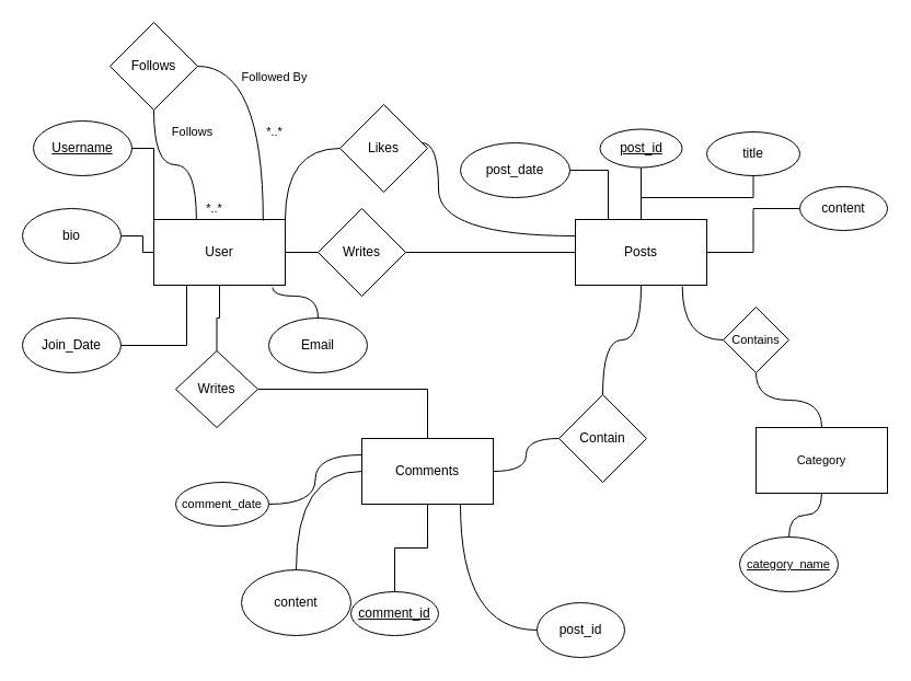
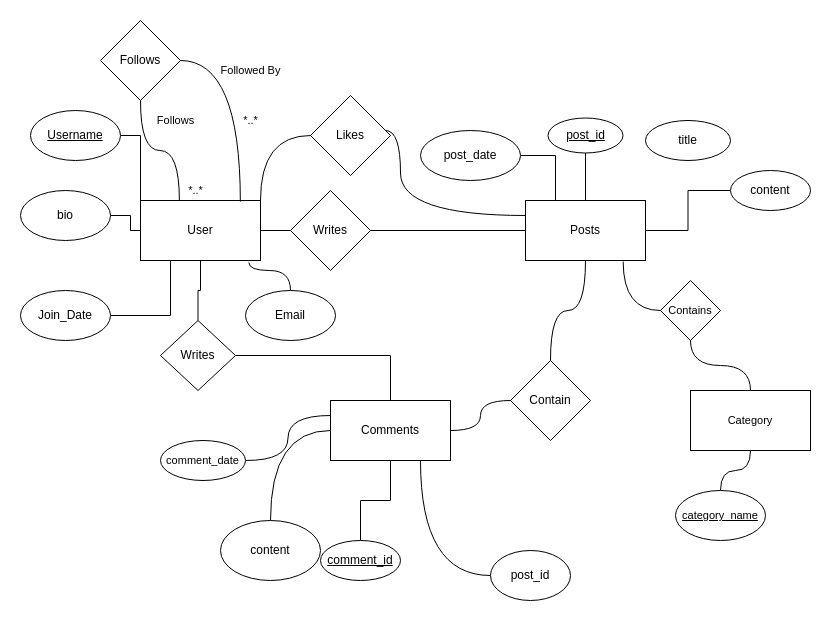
  <mxCell id="0" />
  <mxCell id="1" parent="0" />
  <mxCell id="2" style="edgeStyle=orthogonalEdgeStyle;rounded=0;orthogonalLoop=1;jettySize=auto;html=1;entryX=0;entryY=0.5;entryDx=0;entryDy=0;endArrow=none;endFill=0;" edge="1" parent="1" source="4" target="14"><mxGeometry relative="1" as="geometry" /></mxCell>
  <mxCell id="3" value="" style="edgeStyle=orthogonalEdgeStyle;shape=connector;curved=1;rounded=1;orthogonalLoop=1;jettySize=auto;html=1;labelBackgroundColor=default;fontFamily=Helvetica;fontSize=11;fontColor=default;endArrow=none;endFill=0;strokeColor=default;exitX=0.324;exitY=0.002;exitDx=0;exitDy=0;exitPerimeter=0;" edge="1" parent="1" source="4" target="49"><mxGeometry relative="1" as="geometry" /></mxCell>
  <mxCell id="4" value="User" style="rounded=0;whiteSpace=wrap;html=1;" vertex="1" parent="1"><mxGeometry x="140" y="200" width="120" height="60" as="geometry" /></mxCell>
  <mxCell id="5" style="edgeStyle=orthogonalEdgeStyle;rounded=0;orthogonalLoop=1;jettySize=auto;html=1;entryX=0;entryY=0;entryDx=0;entryDy=0;endArrow=none;endFill=0;" edge="1" parent="1" source="6" target="4"><mxGeometry relative="1" as="geometry" /></mxCell>
  <mxCell id="6" value="&lt;u&gt;Username&lt;/u&gt;" style="ellipse;whiteSpace=wrap;html=1;" vertex="1" parent="1"><mxGeometry x="30" y="110" width="90" height="50" as="geometry" /></mxCell>
  <mxCell id="7" style="edgeStyle=orthogonalEdgeStyle;shape=connector;curved=1;rounded=1;orthogonalLoop=1;jettySize=auto;html=1;entryX=0.903;entryY=1.034;entryDx=0;entryDy=0;entryPerimeter=0;labelBackgroundColor=default;fontFamily=Helvetica;fontSize=11;fontColor=default;endArrow=none;endFill=0;strokeColor=default;" edge="1" parent="1" source="8" target="4"><mxGeometry relative="1" as="geometry" /></mxCell>
  <mxCell id="8" value="Email" style="ellipse;whiteSpace=wrap;html=1;" vertex="1" parent="1"><mxGeometry x="245" y="290" width="90" height="50" as="geometry" /></mxCell>
  <mxCell id="9" style="edgeStyle=orthogonalEdgeStyle;rounded=0;orthogonalLoop=1;jettySize=auto;html=1;entryX=0.25;entryY=1;entryDx=0;entryDy=0;endArrow=none;endFill=0;" edge="1" parent="1" source="10" target="4"><mxGeometry relative="1" as="geometry" /></mxCell>
  <mxCell id="10" value="Join_Date" style="ellipse;whiteSpace=wrap;html=1;" vertex="1" parent="1"><mxGeometry x="20" y="290" width="90" height="50" as="geometry" /></mxCell>
  <mxCell id="11" style="edgeStyle=orthogonalEdgeStyle;rounded=0;orthogonalLoop=1;jettySize=auto;html=1;entryX=0;entryY=0.5;entryDx=0;entryDy=0;endArrow=none;endFill=0;" edge="1" parent="1" source="12" target="4"><mxGeometry relative="1" as="geometry" /></mxCell>
  <mxCell id="12" value="bio" style="ellipse;whiteSpace=wrap;html=1;" vertex="1" parent="1"><mxGeometry x="20" y="190" width="90" height="50" as="geometry" /></mxCell>
  <mxCell id="13" value="" style="edgeStyle=orthogonalEdgeStyle;rounded=0;orthogonalLoop=1;jettySize=auto;html=1;strokeColor=default;endArrow=none;endFill=0;" edge="1" parent="1" source="14" target="19"><mxGeometry relative="1" as="geometry" /></mxCell>
  <mxCell id="14" value="Writes" style="rhombus;whiteSpace=wrap;html=1;" vertex="1" parent="1"><mxGeometry x="290" y="190" width="80" height="80" as="geometry" /></mxCell>
  <mxCell id="15" value="" style="edgeStyle=orthogonalEdgeStyle;rounded=0;orthogonalLoop=1;jettySize=auto;html=1;endArrow=none;endFill=0;" edge="1" parent="1" source="19" target="20"><mxGeometry relative="1" as="geometry" /></mxCell>
- <mxCell id="16" value="" style="edgeStyle=orthogonalEdgeStyle;rounded=0;orthogonalLoop=1;jettySize=auto;html=1;endArrow=none;endFill=0;" edge="1" parent="1" source="19" target="21"><mxGeometry relative="1" as="geometry" /></mxCell>
  <mxCell id="17" style="edgeStyle=orthogonalEdgeStyle;rounded=0;orthogonalLoop=1;jettySize=auto;html=1;entryX=0;entryY=0.5;entryDx=0;entryDy=0;endArrow=none;endFill=0;" edge="1" parent="1" source="19" target="22"><mxGeometry relative="1" as="geometry" /></mxCell>
  <mxCell id="18" value="" style="edgeStyle=orthogonalEdgeStyle;orthogonalLoop=1;jettySize=auto;html=1;endArrow=none;endFill=0;strokeColor=default;curved=1;" edge="1" parent="1" source="19" target="35"><mxGeometry relative="1" as="geometry" /></mxCell>
  <mxCell id="19" value="Posts" style="whiteSpace=wrap;html=1;" vertex="1" parent="1"><mxGeometry x="525" y="200" width="120" height="60" as="geometry" /></mxCell>
  <mxCell id="20" value="&lt;u&gt;post_id&lt;/u&gt;" style="ellipse;whiteSpace=wrap;html=1;" vertex="1" parent="1"><mxGeometry x="547.5" y="117.5" width="75" height="35" as="geometry" /></mxCell>
  <mxCell id="21" value="title" style="ellipse;whiteSpace=wrap;html=1;" vertex="1" parent="1"><mxGeometry x="645" y="120" width="85" height="40" as="geometry" /></mxCell>
  <mxCell id="22" value="content" style="ellipse;whiteSpace=wrap;html=1;" vertex="1" parent="1"><mxGeometry x="730" y="170" width="80" height="40" as="geometry" /></mxCell>
  <mxCell id="23" style="edgeStyle=orthogonalEdgeStyle;rounded=0;orthogonalLoop=1;jettySize=auto;html=1;entryX=0.25;entryY=0;entryDx=0;entryDy=0;endArrow=none;endFill=0;" edge="1" parent="1" source="24" target="19"><mxGeometry relative="1" as="geometry" /></mxCell>
  <mxCell id="24" value="post_date" style="ellipse;whiteSpace=wrap;html=1;" vertex="1" parent="1"><mxGeometry x="420" y="130" width="100" height="50" as="geometry" /></mxCell>
  <mxCell id="25" style="edgeStyle=orthogonalEdgeStyle;rounded=0;orthogonalLoop=1;jettySize=auto;html=1;endArrow=none;endFill=0;strokeColor=default;entryX=0.5;entryY=0;entryDx=0;entryDy=0;" edge="1" parent="1" source="27" target="30"><mxGeometry relative="1" as="geometry"><mxPoint x="520" y="360" as="targetPoint" /></mxGeometry></mxCell>
  <mxCell id="26" style="edgeStyle=orthogonalEdgeStyle;rounded=0;orthogonalLoop=1;jettySize=auto;html=1;entryX=0.5;entryY=1;entryDx=0;entryDy=0;endArrow=none;endFill=0;strokeColor=default;" edge="1" parent="1" source="27" target="4"><mxGeometry relative="1" as="geometry" /></mxCell>
  <mxCell id="27" value="Writes" style="rhombus;whiteSpace=wrap;html=1;" vertex="1" parent="1"><mxGeometry x="160" y="320" width="75" height="70" as="geometry" /></mxCell>
  <mxCell id="28" value="" style="edgeStyle=orthogonalEdgeStyle;rounded=0;orthogonalLoop=1;jettySize=auto;html=1;endArrow=none;endFill=0;strokeColor=default;" edge="1" parent="1" source="30" target="31"><mxGeometry relative="1" as="geometry" /></mxCell>
  <mxCell id="29" value="" style="edgeStyle=orthogonalEdgeStyle;shape=connector;curved=1;rounded=1;orthogonalLoop=1;jettySize=auto;html=1;labelBackgroundColor=default;fontFamily=Helvetica;fontSize=11;fontColor=default;endArrow=none;endFill=0;strokeColor=default;" edge="1" parent="1" source="30" target="38"><mxGeometry relative="1" as="geometry" /></mxCell>
  <mxCell id="30" value="Comments" style="rounded=0;whiteSpace=wrap;html=1;" vertex="1" parent="1"><mxGeometry x="330" y="400" width="120" height="60" as="geometry" /></mxCell>
  <mxCell id="31" value="&lt;u&gt;comment_id&lt;/u&gt;" style="ellipse;whiteSpace=wrap;html=1;rounded=0;" vertex="1" parent="1"><mxGeometry x="320" y="540" width="80" height="40" as="geometry" /></mxCell>
  <mxCell id="32" style="edgeStyle=orthogonalEdgeStyle;shape=connector;curved=1;rounded=1;orthogonalLoop=1;jettySize=auto;html=1;entryX=0.75;entryY=1;entryDx=0;entryDy=0;labelBackgroundColor=default;fontFamily=Helvetica;fontSize=11;fontColor=default;endArrow=none;endFill=0;strokeColor=default;" edge="1" parent="1" source="33" target="30"><mxGeometry relative="1" as="geometry" /></mxCell>
  <mxCell id="33" value="post_id" style="ellipse;whiteSpace=wrap;html=1;" vertex="1" parent="1"><mxGeometry x="490" y="550" width="80" height="50" as="geometry" /></mxCell>
  <mxCell id="34" style="edgeStyle=orthogonalEdgeStyle;curved=1;orthogonalLoop=1;jettySize=auto;html=1;entryX=1;entryY=0.5;entryDx=0;entryDy=0;endArrow=none;endFill=0;strokeColor=default;" edge="1" parent="1" source="35" target="30"><mxGeometry relative="1" as="geometry" /></mxCell>
  <mxCell id="35" value="Contain" style="rhombus;whiteSpace=wrap;html=1;" vertex="1" parent="1"><mxGeometry x="510" y="360" width="80" height="80" as="geometry" /></mxCell>
  <mxCell id="36" style="edgeStyle=orthogonalEdgeStyle;shape=connector;curved=1;rounded=1;orthogonalLoop=1;jettySize=auto;html=1;entryX=0;entryY=0.25;entryDx=0;entryDy=0;labelBackgroundColor=default;fontFamily=Helvetica;fontSize=11;fontColor=default;endArrow=none;endFill=0;strokeColor=default;" edge="1" parent="1" source="37" target="30"><mxGeometry relative="1" as="geometry" /></mxCell>
  <mxCell id="37" value="comment_date" style="ellipse;whiteSpace=wrap;html=1;fontFamily=Helvetica;fontSize=11;fontColor=default;" vertex="1" parent="1"><mxGeometry x="160" y="440" width="85" height="40" as="geometry" /></mxCell>
  <mxCell id="38" value="content" style="ellipse;whiteSpace=wrap;html=1;rounded=0;" vertex="1" parent="1"><mxGeometry x="220" y="520" width="100" height="60" as="geometry" /></mxCell>
  <mxCell id="39" style="edgeStyle=orthogonalEdgeStyle;shape=connector;curved=1;rounded=1;orthogonalLoop=1;jettySize=auto;html=1;labelBackgroundColor=default;fontFamily=Helvetica;fontSize=11;fontColor=default;endArrow=none;endFill=0;strokeColor=default;exitX=0;exitY=0.5;exitDx=0;exitDy=0;entryX=1;entryY=0;entryDx=0;entryDy=0;" edge="1" parent="1" source="41" target="4"><mxGeometry relative="1" as="geometry" /></mxCell>
  <mxCell id="40" style="edgeStyle=orthogonalEdgeStyle;shape=connector;curved=1;rounded=1;orthogonalLoop=1;jettySize=auto;html=1;entryX=0;entryY=0.25;entryDx=0;entryDy=0;labelBackgroundColor=default;fontFamily=Helvetica;fontSize=11;fontColor=default;endArrow=none;endFill=0;strokeColor=default;" edge="1" parent="1" source="41" target="19"><mxGeometry relative="1" as="geometry"><Array as="points"><mxPoint x="400" y="130" /><mxPoint x="400" y="215" /></Array></mxGeometry></mxCell>
  <mxCell id="41" value="Likes" style="rhombus;whiteSpace=wrap;html=1;rounded=0;" vertex="1" parent="1"><mxGeometry x="310" y="95" width="80" height="80" as="geometry" /></mxCell>
  <mxCell id="42" value="" style="edgeStyle=orthogonalEdgeStyle;shape=connector;curved=1;rounded=1;orthogonalLoop=1;jettySize=auto;html=1;labelBackgroundColor=default;fontFamily=Helvetica;fontSize=11;fontColor=default;endArrow=none;endFill=0;strokeColor=default;" edge="1" parent="1" source="43" target="47"><mxGeometry relative="1" as="geometry" /></mxCell>
  <mxCell id="43" value="Category" style="rounded=0;whiteSpace=wrap;html=1;fontFamily=Helvetica;fontSize=11;fontColor=default;" vertex="1" parent="1"><mxGeometry x="690" y="390" width="120" height="60" as="geometry" /></mxCell>
  <mxCell id="44" style="edgeStyle=orthogonalEdgeStyle;shape=connector;curved=1;rounded=1;orthogonalLoop=1;jettySize=auto;html=1;entryX=0.5;entryY=1;entryDx=0;entryDy=0;labelBackgroundColor=default;fontFamily=Helvetica;fontSize=11;fontColor=default;endArrow=none;endFill=0;strokeColor=default;" edge="1" parent="1" source="45" target="43"><mxGeometry relative="1" as="geometry" /></mxCell>
  <mxCell id="45" value="&lt;u&gt;category_name&lt;/u&gt;" style="ellipse;whiteSpace=wrap;html=1;fontFamily=Helvetica;fontSize=11;fontColor=default;" vertex="1" parent="1"><mxGeometry x="675" y="490" width="90" height="50" as="geometry" /></mxCell>
  <mxCell id="46" style="edgeStyle=orthogonalEdgeStyle;shape=connector;curved=1;rounded=1;orthogonalLoop=1;jettySize=auto;html=1;entryX=0.814;entryY=1.018;entryDx=0;entryDy=0;entryPerimeter=0;labelBackgroundColor=default;fontFamily=Helvetica;fontSize=11;fontColor=default;endArrow=none;endFill=0;strokeColor=default;" edge="1" parent="1" source="47" target="19"><mxGeometry relative="1" as="geometry" /></mxCell>
  <mxCell id="47" value="Contains" style="rhombus;whiteSpace=wrap;html=1;fontSize=11;rounded=0;" vertex="1" parent="1"><mxGeometry x="660" y="280" width="60" height="60" as="geometry" /></mxCell>
  <mxCell id="48" style="edgeStyle=orthogonalEdgeStyle;shape=connector;curved=1;rounded=1;orthogonalLoop=1;jettySize=auto;html=1;entryX=0.832;entryY=0.018;entryDx=0;entryDy=0;entryPerimeter=0;labelBackgroundColor=default;fontFamily=Helvetica;fontSize=11;fontColor=default;endArrow=none;endFill=0;strokeColor=default;exitX=1;exitY=0.5;exitDx=0;exitDy=0;" edge="1" parent="1" source="49" target="4"><mxGeometry relative="1" as="geometry" /></mxCell>
  <mxCell id="49" value="Follows" style="rhombus;whiteSpace=wrap;html=1;rounded=0;" vertex="1" parent="1"><mxGeometry x="100" y="20" width="80" height="80" as="geometry" /></mxCell>
  <mxCell id="50" value="Followed By" style="text;html=1;resizable=0;autosize=1;align=center;verticalAlign=middle;points=[];fillColor=none;strokeColor=none;rounded=0;fontFamily=Helvetica;fontSize=11;fontColor=default;" vertex="1" parent="1"><mxGeometry x="210" y="60" width="80" height="20" as="geometry" /></mxCell>
  <mxCell id="51" value="Follows" style="text;html=1;resizable=0;autosize=1;align=center;verticalAlign=middle;points=[];fillColor=none;strokeColor=none;rounded=0;fontFamily=Helvetica;fontSize=11;fontColor=default;" vertex="1" parent="1"><mxGeometry x="150" y="110" width="50" height="20" as="geometry" /></mxCell>
  <mxCell id="52" value="*..*" style="text;html=1;resizable=0;autosize=1;align=center;verticalAlign=middle;points=[];fillColor=none;strokeColor=none;rounded=0;fontFamily=Helvetica;fontSize=11;fontColor=default;" vertex="1" parent="1"><mxGeometry x="180" y="180" width="30" height="20" as="geometry" /></mxCell>
  <mxCell id="53" value="*..*" style="text;html=1;resizable=0;autosize=1;align=center;verticalAlign=middle;points=[];fillColor=none;strokeColor=none;rounded=0;fontFamily=Helvetica;fontSize=11;fontColor=default;" vertex="1" parent="1"><mxGeometry x="235" y="110" width="30" height="20" as="geometry" /></mxCell>
